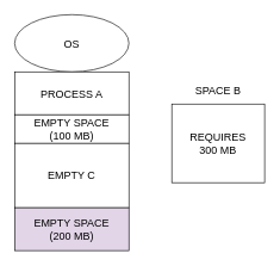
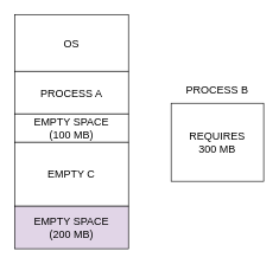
  <mxCell id="0" />
  <mxCell id="1" parent="0" />
  <mxCell id="2" value="" style="group;fontSize=15;" parent="1" vertex="1" connectable="0"><mxGeometry x="20" y="20" width="160" height="330" as="geometry" /></mxCell>
- <mxCell id="3" value="OS" style="ellipse;whiteSpace=wrap;html=1;fontSize=15;" parent="2" vertex="1"><mxGeometry width="160" height="80" as="geometry" /></mxCell>
+ <mxCell id="3" value="OS" style="rounded=0;whiteSpace=wrap;html=1;fontSize=15;" parent="2" vertex="1"><mxGeometry width="160" height="80" as="geometry" /></mxCell>
  <mxCell id="4" value="PROCESS A" style="rounded=0;whiteSpace=wrap;html=1;fontSize=15;" parent="2" vertex="1"><mxGeometry y="80" width="160" height="60" as="geometry" /></mxCell>
  <mxCell id="5" value="EMPTY SPACE&lt;br&gt;(100 MB)" style="rounded=0;whiteSpace=wrap;html=1;fontSize=15;" parent="2" vertex="1"><mxGeometry y="140" width="160" height="40" as="geometry" /></mxCell>
  <mxCell id="6" value="EMPTY C" style="rounded=0;whiteSpace=wrap;html=1;fontSize=15;" parent="2" vertex="1"><mxGeometry y="180" width="160" height="90" as="geometry" /></mxCell>
  <mxCell id="7" value="EMPTY SPACE&lt;br style=&quot;font-size: 15px;&quot;&gt;(200 MB)" style="rounded=0;whiteSpace=wrap;html=1;fontSize=15;fillColor=#e1d5e7;" parent="2" vertex="1"><mxGeometry y="270" width="160" height="60" as="geometry" /></mxCell>
  <mxCell id="8" value="" style="group;fontSize=15;" parent="1" vertex="1" connectable="0"><mxGeometry x="240" y="115" width="130" height="140" as="geometry" /></mxCell>
  <mxCell id="9" value="REQUIRES&lt;br style=&quot;font-size: 15px;&quot;&gt;300 MB" style="rounded=0;whiteSpace=wrap;html=1;fontSize=15;" parent="8" vertex="1"><mxGeometry y="30" width="130" height="110" as="geometry" /></mxCell>
- <mxCell id="10" value="SPACE B" style="text;html=1;strokeColor=none;fillColor=none;align=center;verticalAlign=middle;whiteSpace=wrap;rounded=0;fontSize=15;" parent="8" vertex="1"><mxGeometry x="10.833" width="108.333" height="21.538" as="geometry" /></mxCell>
+ <mxCell id="10" value="PROCESS B" style="text;html=1;strokeColor=none;fillColor=none;align=center;verticalAlign=middle;whiteSpace=wrap;rounded=0;fontSize=15;" parent="8" vertex="1"><mxGeometry x="10.833" width="108.333" height="21.538" as="geometry" /></mxCell>
